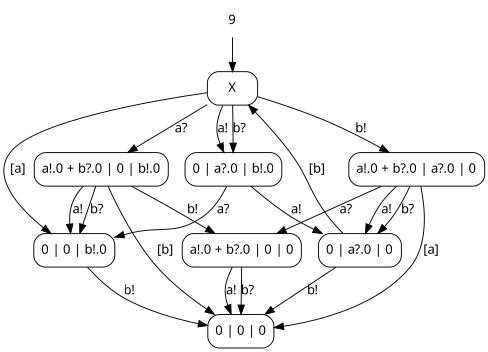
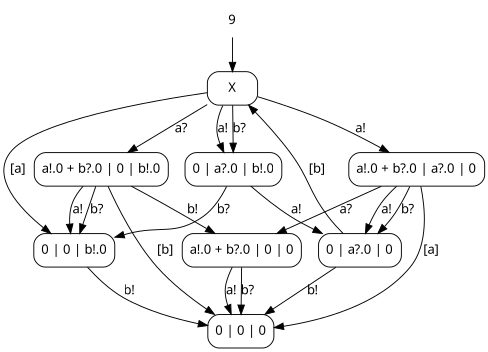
  digraph {
    fontname="Noto Sans"
    node [fontname="Noto Sans" shape=box style=rounded]
    edge [fontname="Noto Sans"]
    n1 [label=9 shape=plaintext style=""]
    n2 [label=X]
    n3 [label="0 | 0 | b!.0"]
    n4 [label="0 | a?.0 | b!.0"]
    n5 [label="a!.0 + b?.0 | 0 | b!.0"]
    n6 [label="a!.0 + b?.0 | a?.0 | 0"]
    n7 [label="0 | 0 | 0"]
    n8 [label="0 | a?.0 | 0"]
    n9 [label="a!.0 + b?.0 | 0 | 0"]
    n1 -> n2
    n2 -> n3 [label="[a]"]
    n2 -> n4 [label="a!"]
    n2 -> n4 [label="b?"]
    n2 -> n5 [label="a?"]
-   n2 -> n6 [label="b!"]
+   n2 -> n6 [label="a!"]
    n3 -> n7 [label="b!"]
-   n4 -> n3 [label="a?"]
+   n4 -> n3 [label="b?"]
    n4 -> n8 [label="a!"]
    n5 -> n3 [label="a!"]
    n5 -> n3 [label="b?"]
    n5 -> n7 [label="[b]"]
    n5 -> n9 [label="b!"]
    n6 -> n7 [label="[a]"]
    n6 -> n8 [label="a!"]
    n6 -> n8 [label="b?"]
    n6 -> n9 [label="a?"]
    n8 -> n2 [label="[b]"]
    n8 -> n7 [label="b!"]
    n9 -> n7 [label="a!"]
    n9 -> n7 [label="b?"]
  }
